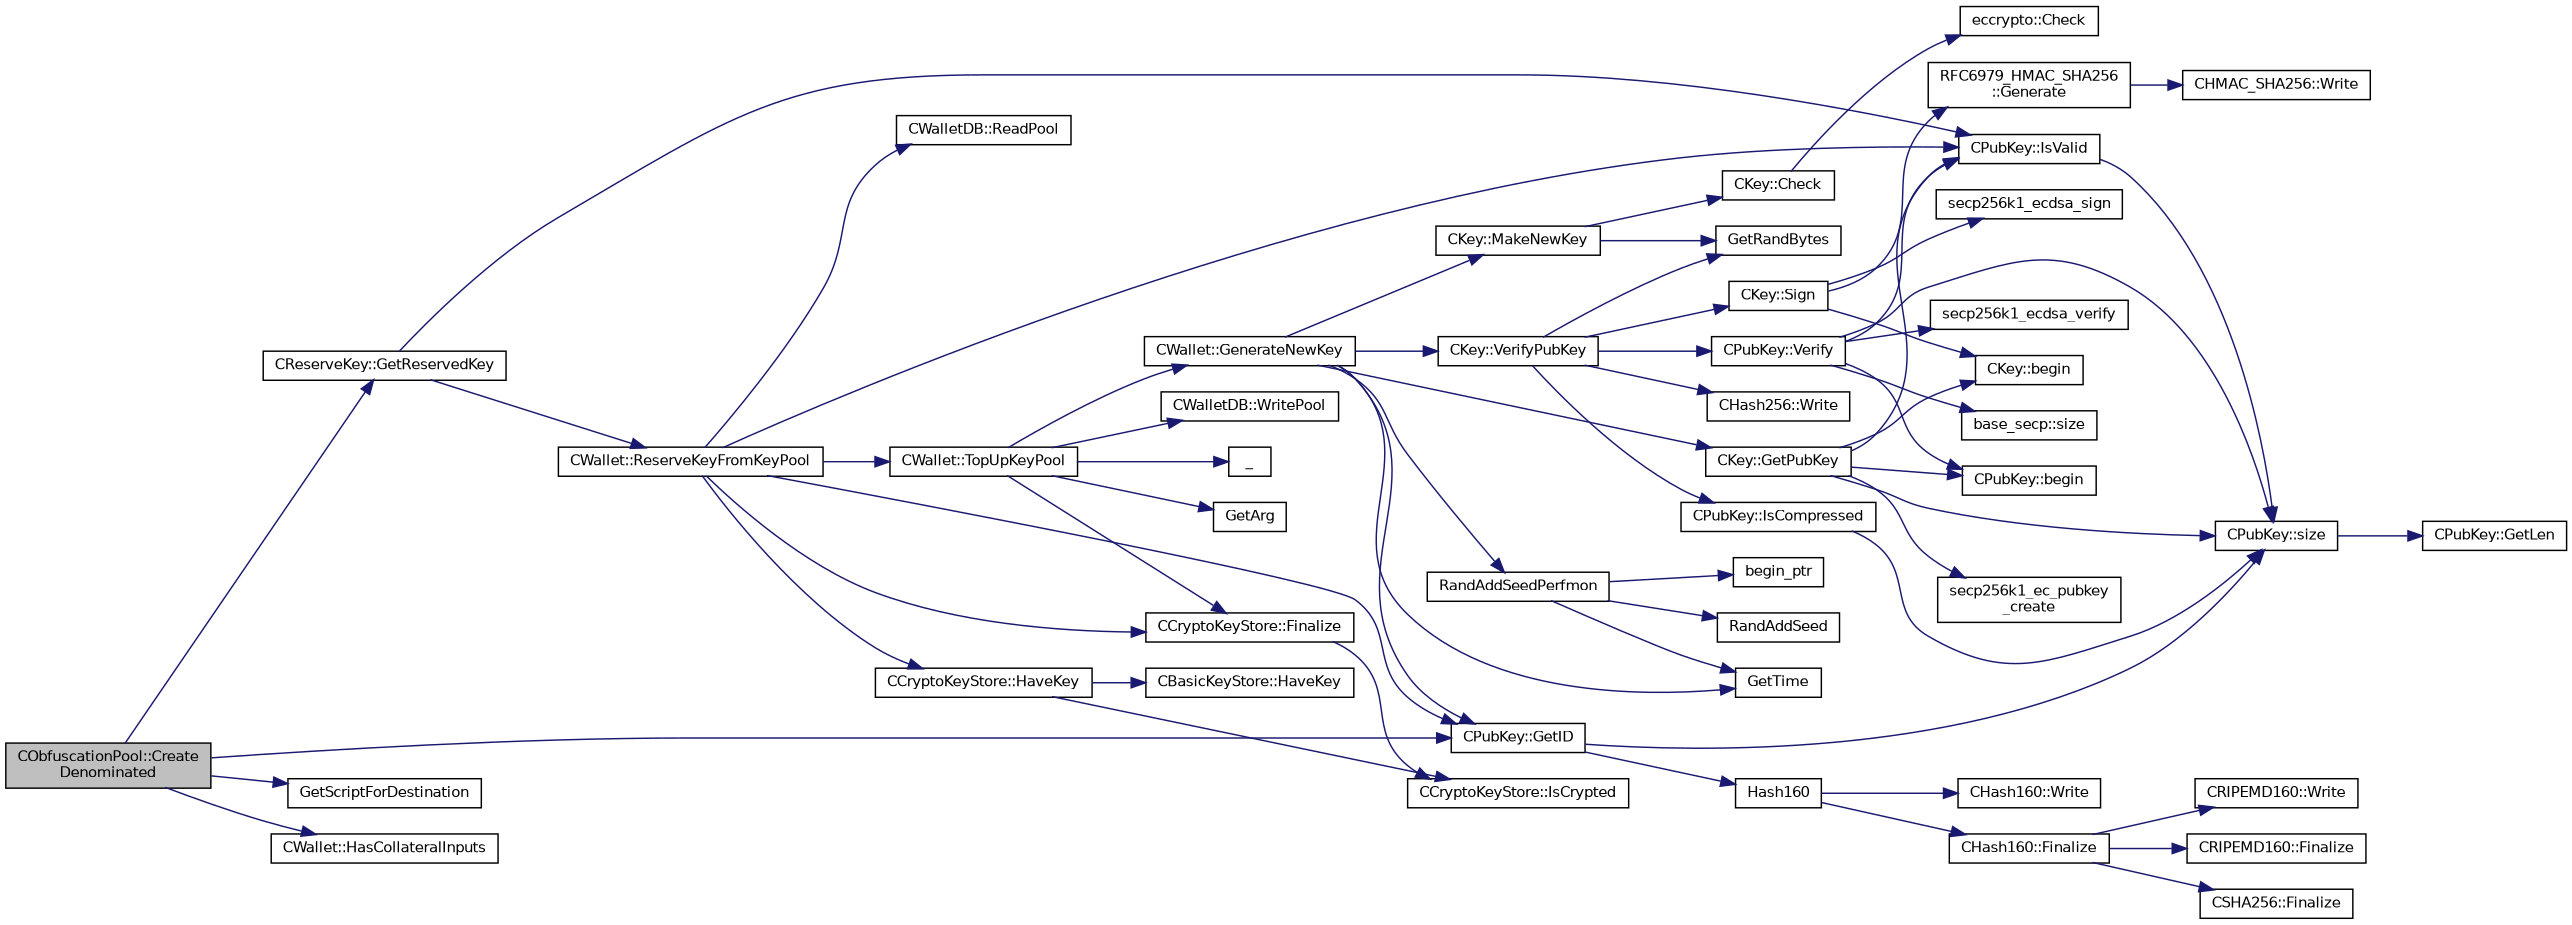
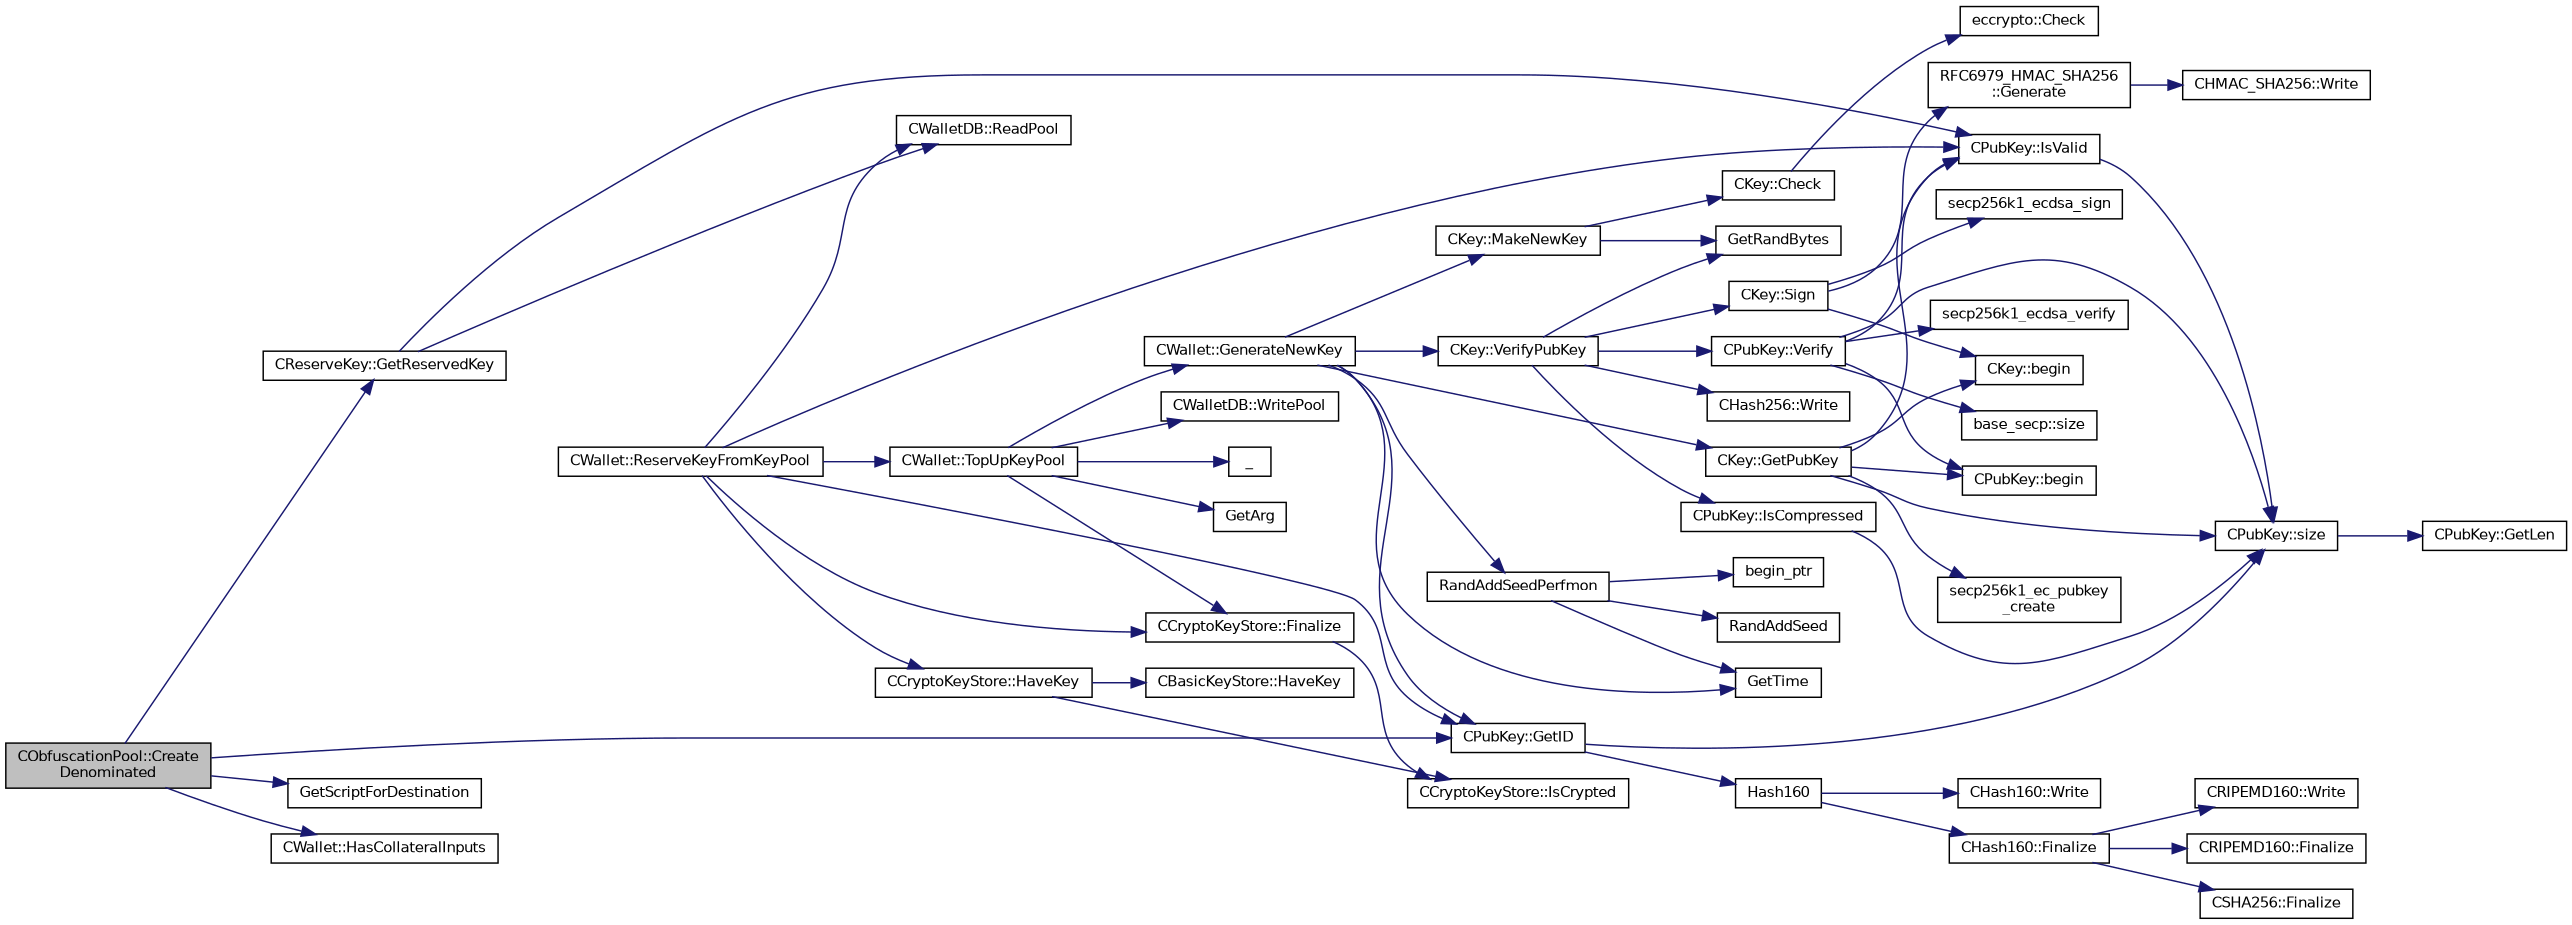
  digraph {
    rankdir=LR
    node [color=black fillcolor=white fontname=Helvetica fontsize=10 shape=record style=filled]
    edge [color=midnightblue fontname=Helvetica fontsize=10 labelfontname=Helvetica labelfontsize=10 style=solid]
    n1 [fillcolor=grey75 fontcolor=black height=0.2 label="CObfuscationPool::Create\lDenominated" width=0.4]
    n2 [height=0.2 label="CReserveKey::GetReservedKey" width=0.4]
    n3 [height=0.2 label="CPubKey::GetID" width=0.4]
    n4 [height=0.2 label=GetScriptForDestination width=0.4]
    n5 [height=0.2 label="CWallet::HasCollateralInputs" width=0.4]
    n6 [height=0.2 label="CWallet::ReserveKeyFromKeyPool" width=0.4]
    n7 [height=0.2 label="CPubKey::IsValid" width=0.4]
    n8 [height=0.2 label="CPubKey::size" width=0.4]
    n9 [height=0.2 label=Hash160 width=0.4]
    n10 [height=0.2 label="CCryptoKeyStore::Finalize" width=0.4]
    n11 [height=0.2 label="CWallet::TopUpKeyPool" width=0.4]
    n12 [height=0.2 label="CWalletDB::ReadPool" width=0.4]
    n13 [height=0.2 label="CCryptoKeyStore::HaveKey" width=0.4]
    n14 [height=0.2 label="CCryptoKeyStore::IsCrypted" width=0.4]
    n15 [height=0.2 label=GetArg width=0.4]
    n16 [height=0.2 label="CWalletDB::WritePool" width=0.4]
    n17 [height=0.2 label="CWallet::GenerateNewKey" width=0.4]
    n18 [height=0.2 label=_ width=0.4]
    n19 [height=0.2 label="CBasicKeyStore::HaveKey" width=0.4]
    n20 [height=0.2 label=RandAddSeedPerfmon width=0.4]
    n21 [height=0.2 label=GetTime width=0.4]
    n22 [height=0.2 label="CKey::MakeNewKey" width=0.4]
    n23 [height=0.2 label="CKey::GetPubKey" width=0.4]
    n24 [height=0.2 label="CKey::VerifyPubKey" width=0.4]
    n25 [height=0.2 label=RandAddSeed width=0.4]
    n26 [height=0.2 label=begin_ptr width=0.4]
    n27 [height=0.2 label=GetRandBytes width=0.4]
    n28 [height=0.2 label="CKey::Check" width=0.4]
    n29 [height=0.2 label="secp256k1_ec_pubkey\l_create" width=0.4]
    n30 [height=0.2 label="CPubKey::begin" width=0.4]
    n31 [height=0.2 label="CKey::begin" width=0.4]
    n32 [height=0.2 label="CPubKey::IsCompressed" width=0.4]
    n33 [height=0.2 label="CHash256::Write" width=0.4]
    n34 [height=0.2 label="CKey::Sign" width=0.4]
    n35 [height=0.2 label="CPubKey::Verify" width=0.4]
    n36 [height=0.2 label="eccrypto::Check" width=0.4]
    n37 [height=0.2 label="CPubKey::GetLen" width=0.4]
    n38 [height=0.2 label="RFC6979_HMAC_SHA256\l::Generate" width=0.4]
    n39 [height=0.2 label=secp256k1_ecdsa_sign width=0.4]
    n40 [height=0.2 label=secp256k1_ecdsa_verify width=0.4]
    n41 [height=0.2 label="base_secp::size" width=0.4]
    n42 [height=0.2 label="CHMAC_SHA256::Write" width=0.4]
    n43 [height=0.2 label="CHash160::Write" width=0.4]
    n44 [height=0.2 label="CHash160::Finalize" width=0.4]
    n45 [height=0.2 label="CSHA256::Finalize" width=0.4]
    n46 [height=0.2 label="CRIPEMD160::Write" width=0.4]
    n47 [height=0.2 label="CRIPEMD160::Finalize" width=0.4]
    n1 -> n2
    n1 -> n3
    n1 -> n4
    n1 -> n5
-   n2 -> n6
+   n2 -> n12
    n2 -> n7
    n3 -> n8
    n3 -> n9
    n6 -> n3
    n6 -> n7
    n6 -> n10
    n6 -> n11
    n6 -> n12
    n6 -> n13
    n7 -> n8
    n8 -> n37
    n9 -> n43
    n9 -> n44
    n10 -> n14
    n11 -> n10
    n11 -> n15
    n11 -> n16
    n11 -> n17
    n11 -> n18
    n13 -> n14
    n13 -> n19
    n17 -> n3
    n17 -> n20
    n17 -> n21
    n17 -> n22
    n17 -> n23
    n17 -> n24
    n20 -> n21
    n20 -> n25
    n20 -> n26
    n22 -> n27
    n22 -> n28
    n23 -> n7
    n23 -> n8
    n23 -> n29
    n23 -> n30
    n23 -> n31
    n24 -> n27
    n24 -> n32
    n24 -> n33
    n24 -> n34
    n24 -> n35
    n28 -> n36
    n32 -> n8
    n34 -> n31
    n34 -> n38
    n34 -> n39
    n35 -> n7
    n35 -> n8
    n35 -> n30
    n35 -> n40
    n35 -> n41
    n38 -> n42
    n44 -> n45
    n44 -> n46
    n44 -> n47
  }
